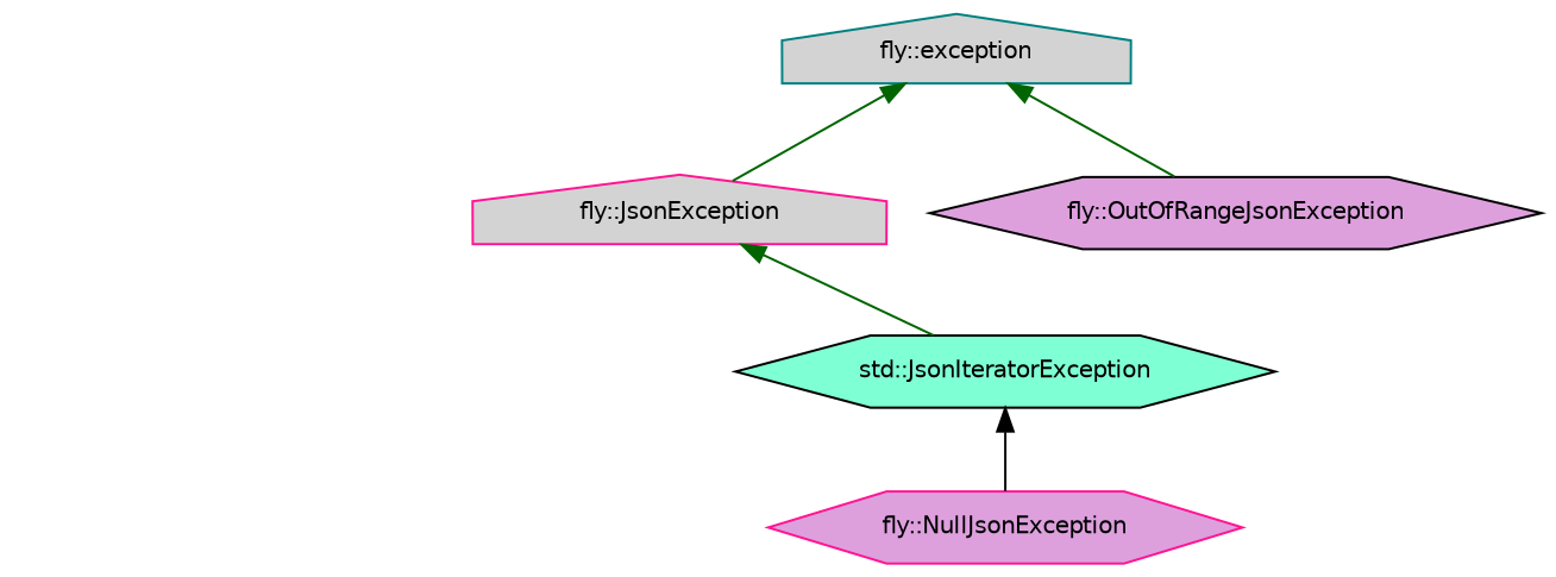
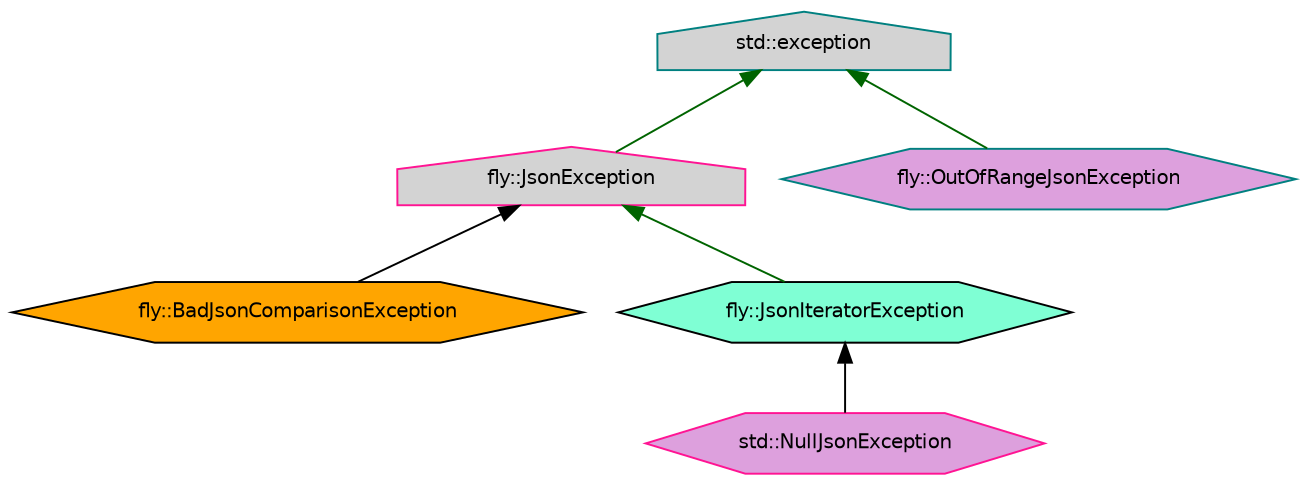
  digraph {
    rankdir=TB
    node [color=deeppink fillcolor=lightgrey fontname=Helvetica fontsize=10 shape=hexagon style=filled]
    edge [color=darkgreen dir=back fontname=Helvetica fontsize=10 labelfontname=Helvetica labelfontsize=10 style=solid]
    n1 [fontcolor=black height=0.2 label="fly::JsonException" shape=house width=0.4]
-   n3 [color=black fillcolor=aquamarine height=0.2 label="std::JsonIteratorException" width=0.4]
-   n4 [fillcolor=plum height=0.2 label="fly::NullJsonException" width=0.4]
-   n5 [color=black fillcolor=plum height=0.2 label="fly::OutOfRangeJsonException" width=0.4]
-   n6 [color=teal height=0.2 label="fly::exception" shape=house width=0.4]
+   n2 [color=black fillcolor=orange height=0.2 label="fly::BadJsonComparisonException" width=0.4]
+   n3 [color=black fillcolor=aquamarine height=0.2 label="fly::JsonIteratorException" width=0.4]
+   n4 [fillcolor=plum height=0.2 label="std::NullJsonException" width=0.4]
+   n5 [color=teal fillcolor=plum height=0.2 label="fly::OutOfRangeJsonException" width=0.4]
+   n6 [color=teal height=0.2 label="std::exception" shape=house width=0.4]
+   n1 -> n2 [color=black]
    n1 -> n3
    n3 -> n4 [color=black]
    n6 -> n1
    n6 -> n5
  }
